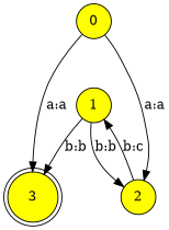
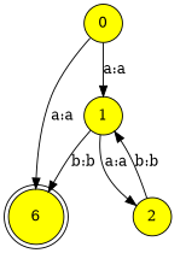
  digraph {
    rankdir=TB
    node [fillcolor=yellow shape=circle style=filled]
    n1 [label=0]
    n2 [label=1]
-   n3 [label=3 shape=doublecircle]
+   n3 [label=6 shape=doublecircle]
    n4 [label=2]
-   n1 -> n4 [label="a:a"]
+   n1 -> n2 [label="a:a"]
    n1 -> n3 [label="a:a"]
    n2 -> n3 [label="b:b"]
-   n2 -> n4 [label="b:b"]
-   n4 -> n2 [label="b:c"]
+   n2 -> n4 [label="a:a"]
+   n4 -> n2 [label="b:b"]
  }
